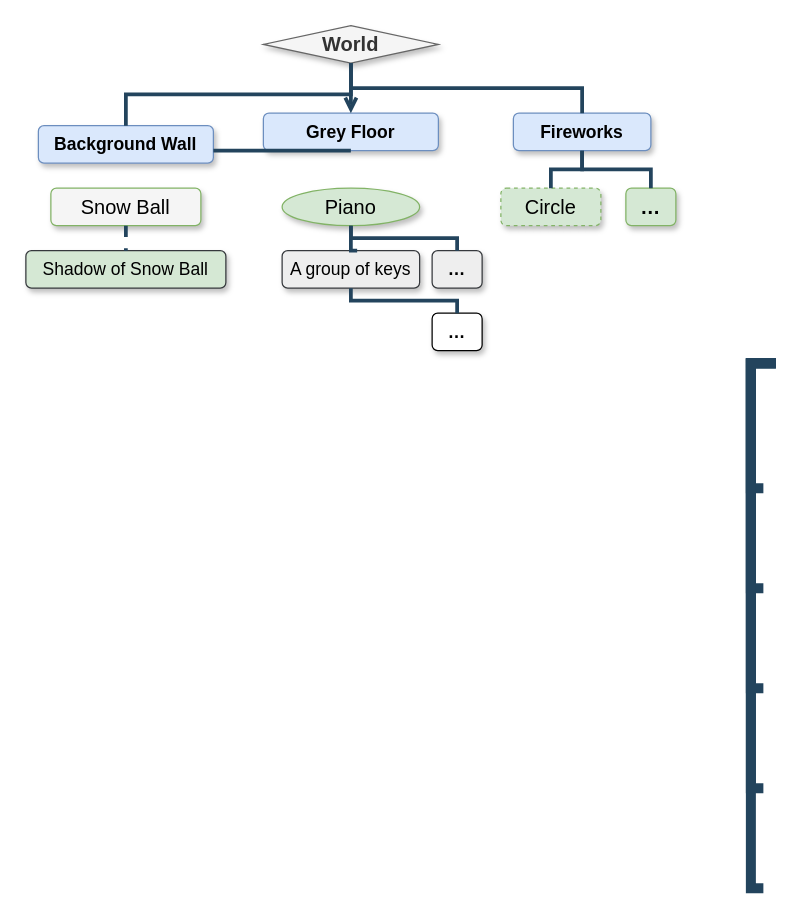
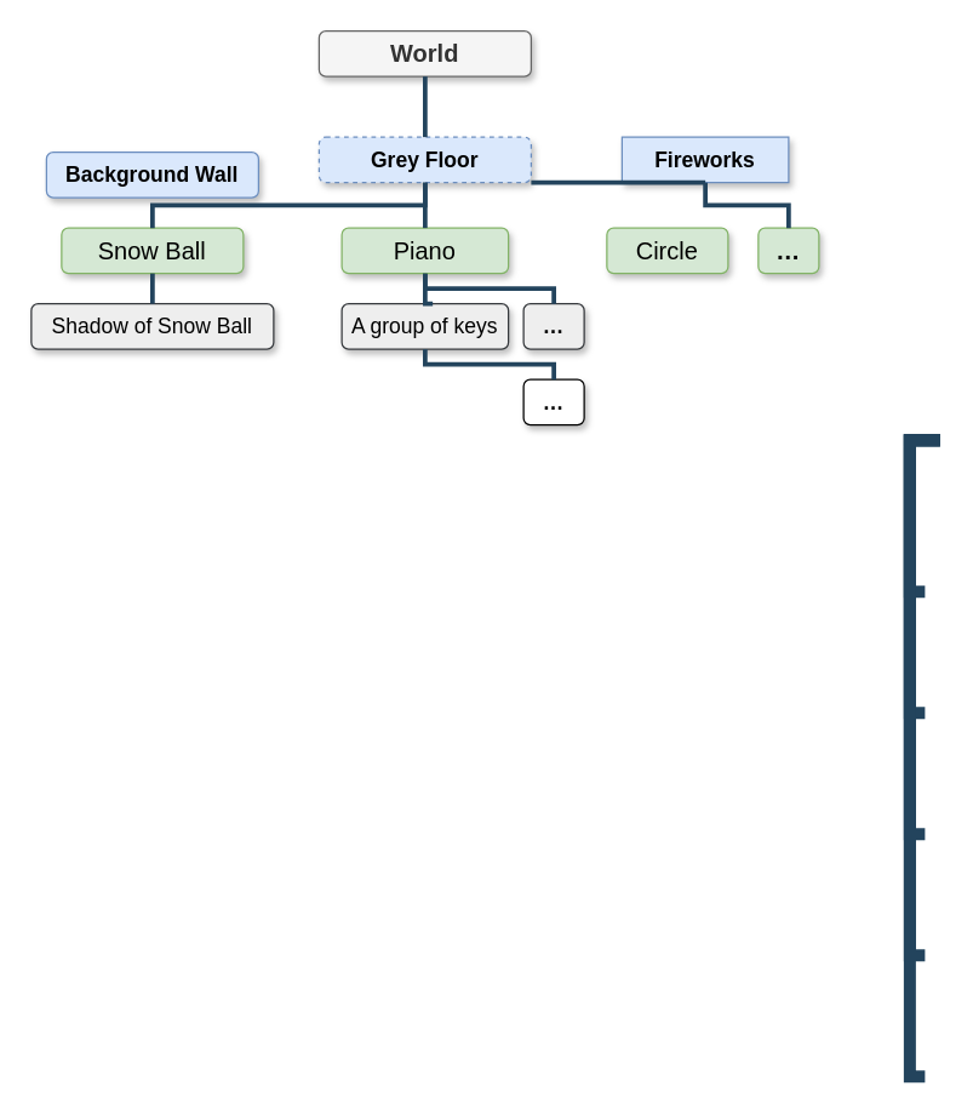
  <mxCell id="0" />
  <mxCell id="1" parent="0" />
- <mxCell id="2" value="World" style="rhombus;whiteSpace=wrap;shadow=1;fontStyle=1;fontSize=16;fillColor=#f5f5f5;strokeColor=#666666;fontColor=#333333;" parent="1" vertex="1"><mxGeometry x="210" y="20" width="140" height="30" as="geometry" /></mxCell>
- <mxCell id="3" value="Grey Floor" style="whiteSpace=wrap;rounded=1;fillColor=#dae8fc;strokeColor=#6c8ebf;shadow=1;fontStyle=1;fontSize=14" parent="1" vertex="1"><mxGeometry x="210" y="90" width="140" height="30" as="geometry" /></mxCell>
+ <mxCell id="2" value="World" style="whiteSpace=wrap;rounded=1;shadow=1;fontStyle=1;fontSize=16;fillColor=#f5f5f5;strokeColor=#666666;fontColor=#333333;" parent="1" vertex="1"><mxGeometry x="210" y="20" width="140" height="30" as="geometry" /></mxCell>
+ <mxCell id="3" value="Grey Floor" style="whiteSpace=wrap;rounded=1;fillColor=#dae8fc;strokeColor=#6c8ebf;shadow=1;fontStyle=1;fontSize=14;dashed=1;" parent="1" vertex="1"><mxGeometry x="210" y="90" width="140" height="30" as="geometry" /></mxCell>
  <mxCell id="4" value="Background Wall" style="whiteSpace=wrap;rounded=1;fillColor=#dae8fc;strokeColor=#6c8ebf;shadow=1;fontStyle=1;fontSize=14" parent="1" vertex="1"><mxGeometry x="30" y="100" width="140" height="30" as="geometry" /></mxCell>
- <mxCell id="5" value="Piano" style="ellipse;whiteSpace=wrap;fillColor=#d5e8d4;strokeColor=#82b366;shadow=1;fontSize=16;" parent="1" vertex="1"><mxGeometry x="225" y="150" width="110" height="30" as="geometry" /></mxCell>
- <mxCell id="6" value="Snow Ball" style="whiteSpace=wrap;rounded=1;fillColor=#f5f5f5;strokeColor=#82b366;shadow=1;fontSize=16;" parent="1" vertex="1"><mxGeometry x="40" y="150" width="120" height="30" as="geometry" /></mxCell>
+ <mxCell id="5" value="Piano" style="whiteSpace=wrap;rounded=1;fillColor=#d5e8d4;strokeColor=#82b366;shadow=1;fontSize=16;" parent="1" vertex="1"><mxGeometry x="225" y="150" width="110" height="30" as="geometry" /></mxCell>
+ <mxCell id="6" value="Snow Ball" style="whiteSpace=wrap;rounded=1;fillColor=#d5e8d4;strokeColor=#82b366;shadow=1;fontSize=16;" parent="1" vertex="1"><mxGeometry x="40" y="150" width="120" height="30" as="geometry" /></mxCell>
  <mxCell id="7" value="A group of keys" style="whiteSpace=wrap;rounded=1;fillColor=#eeeeee;strokeColor=#36393d;shadow=1;fontStyle=0;fontSize=14;" parent="1" vertex="1"><mxGeometry x="225" y="200" width="110" height="30" as="geometry" /></mxCell>
- <mxCell id="9" value="" style="edgeStyle=elbowEdgeStyle;elbow=vertical;rounded=0;fontColor=#000000;endArrow=none;endFill=0;strokeWidth=3;strokeColor=#23445D;exitX=0.5;exitY=1;exitDx=0;exitDy=0;" parent="1" source="3" target="4" edge="1"><mxGeometry width="100" height="100" relative="1" as="geometry"><mxPoint x="100" y="130" as="sourcePoint" /><mxPoint x="270" y="140" as="targetPoint" /></mxGeometry></mxCell>
+ <mxCell id="8" value="" style="edgeStyle=elbowEdgeStyle;elbow=vertical;rounded=0;fontColor=#000000;endArrow=none;endFill=0;strokeWidth=3;strokeColor=#23445D;" parent="1" source="3" target="5" edge="1"><mxGeometry width="100" height="100" relative="1" as="geometry"><mxPoint x="-170" y="250" as="sourcePoint" /><mxPoint x="-70" y="150" as="targetPoint" /><Array as="points"><mxPoint x="280" y="160" /></Array></mxGeometry></mxCell>
+ <mxCell id="9" value="" style="edgeStyle=elbowEdgeStyle;elbow=vertical;rounded=0;fontColor=#000000;endArrow=none;endFill=0;strokeWidth=3;strokeColor=#23445D;exitX=0.5;exitY=1;exitDx=0;exitDy=0;entryX=0.5;entryY=0;entryDx=0;entryDy=0;" parent="1" source="3" target="6" edge="1"><mxGeometry width="100" height="100" relative="1" as="geometry"><mxPoint x="100" y="130" as="sourcePoint" /><mxPoint x="270" y="140" as="targetPoint" /></mxGeometry></mxCell>
  <mxCell id="10" value="" style="edgeStyle=elbowEdgeStyle;elbow=horizontal;rounded=0;fontColor=#000000;endArrow=none;endFill=0;strokeWidth=8;strokeColor=#23445D;" parent="1" edge="1"><mxGeometry width="100" height="100" relative="1" as="geometry"><mxPoint x="620" y="290" as="sourcePoint" /><mxPoint x="610" y="390" as="targetPoint" /><Array as="points"><mxPoint x="600" y="340" /></Array></mxGeometry></mxCell>
  <mxCell id="11" value="" style="edgeStyle=elbowEdgeStyle;elbow=horizontal;rounded=0;fontColor=#000000;endArrow=none;endFill=0;strokeWidth=8;strokeColor=#23445D;" parent="1" edge="1"><mxGeometry width="100" height="100" relative="1" as="geometry"><mxPoint x="620" y="290" as="sourcePoint" /><mxPoint x="610" y="470" as="targetPoint" /><Array as="points"><mxPoint x="600" y="380" /></Array></mxGeometry></mxCell>
  <mxCell id="12" value="" style="edgeStyle=elbowEdgeStyle;elbow=horizontal;rounded=0;fontColor=#000000;endArrow=none;endFill=0;strokeWidth=8;strokeColor=#23445D;" parent="1" edge="1"><mxGeometry width="100" height="100" relative="1" as="geometry"><mxPoint x="620" y="290" as="sourcePoint" /><mxPoint x="610" y="710" as="targetPoint" /><Array as="points"><mxPoint x="600" y="510" /></Array></mxGeometry></mxCell>
  <mxCell id="13" value="" style="edgeStyle=elbowEdgeStyle;elbow=horizontal;rounded=0;fontColor=#000000;endArrow=none;endFill=0;strokeWidth=8;strokeColor=#23445D;" parent="1" edge="1"><mxGeometry width="100" height="100" relative="1" as="geometry"><mxPoint x="620" y="290" as="sourcePoint" /><mxPoint x="610" y="630" as="targetPoint" /><Array as="points"><mxPoint x="600" y="460" /></Array></mxGeometry></mxCell>
  <mxCell id="14" value="" style="edgeStyle=elbowEdgeStyle;elbow=horizontal;rounded=0;fontColor=#000000;endArrow=none;endFill=0;strokeWidth=8;strokeColor=#23445D;" parent="1" edge="1"><mxGeometry width="100" height="100" relative="1" as="geometry"><mxPoint x="620" y="290" as="sourcePoint" /><mxPoint x="610" y="550" as="targetPoint" /><Array as="points"><mxPoint x="600" y="430" /></Array></mxGeometry></mxCell>
- <mxCell id="15" value="" style="edgeStyle=elbowEdgeStyle;elbow=vertical;rounded=0;fontColor=#000000;endArrow=open;endFill=0;strokeWidth=3;strokeColor=#23445D;exitX=0.5;exitY=1;exitDx=0;exitDy=0;entryX=0.5;entryY=0;entryDx=0;entryDy=0;" parent="1" source="2" target="3" edge="1"><mxGeometry width="100" height="100" relative="1" as="geometry"><mxPoint x="220" y="60" as="sourcePoint" /><mxPoint x="100" y="80" as="targetPoint" /></mxGeometry></mxCell>
- <mxCell id="16" value="" style="edgeStyle=elbowEdgeStyle;elbow=vertical;rounded=0;fontColor=#000000;endArrow=none;endFill=0;strokeWidth=3;strokeColor=#23445D;entryX=0.5;entryY=0;entryDx=0;entryDy=0;exitX=0.5;exitY=1;exitDx=0;exitDy=0;" parent="1" source="2" target="4" edge="1"><mxGeometry width="100" height="100" relative="1" as="geometry"><mxPoint x="240" y="60" as="sourcePoint" /><mxPoint x="460" y="10" as="targetPoint" /></mxGeometry></mxCell>
- <mxCell id="17" value="Fireworks" style="whiteSpace=wrap;rounded=1;fillColor=#dae8fc;strokeColor=#6c8ebf;shadow=1;fontStyle=1;fontSize=14" vertex="1" parent="1"><mxGeometry x="410" y="90" width="110" height="30" as="geometry" /></mxCell>
- <mxCell id="18" value="" style="edgeStyle=elbowEdgeStyle;elbow=vertical;rounded=0;fontColor=#000000;endArrow=none;endFill=0;strokeWidth=3;strokeColor=#23445D;exitX=0.5;exitY=1;exitDx=0;exitDy=0;entryX=0.5;entryY=0;entryDx=0;entryDy=0;" edge="1" parent="1" source="2" target="17"><mxGeometry width="100" height="100" relative="1" as="geometry"><mxPoint x="250" y="40" as="sourcePoint" /><mxPoint x="467" y="60" as="targetPoint" /></mxGeometry></mxCell>
- <mxCell id="19" value="Shadow of Snow Ball" style="whiteSpace=wrap;rounded=1;fillColor=#d5e8d4;strokeColor=#36393d;shadow=1;fontStyle=0;fontSize=14;" vertex="1" parent="1"><mxGeometry x="20" y="200" width="160" height="30" as="geometry" /></mxCell>
+ <mxCell id="15" value="" style="edgeStyle=elbowEdgeStyle;elbow=vertical;rounded=0;fontColor=#000000;endArrow=none;endFill=0;strokeWidth=3;strokeColor=#23445D;exitX=0.5;exitY=1;exitDx=0;exitDy=0;entryX=0.5;entryY=0;entryDx=0;entryDy=0;" parent="1" source="2" target="3" edge="1"><mxGeometry width="100" height="100" relative="1" as="geometry"><mxPoint x="220" y="60" as="sourcePoint" /><mxPoint x="100" y="80" as="targetPoint" /></mxGeometry></mxCell>
+ <mxCell id="17" value="Fireworks" style="whiteSpace=wrap;fillColor=#dae8fc;strokeColor=#6c8ebf;shadow=1;fontStyle=1;fontSize=14;rounded=0;" vertex="1" parent="1"><mxGeometry x="410" y="90" width="110" height="30" as="geometry" /></mxCell>
+ <mxCell id="19" value="Shadow of Snow Ball" style="whiteSpace=wrap;rounded=1;fillColor=#eeeeee;strokeColor=#36393d;shadow=1;fontStyle=0;fontSize=14;" vertex="1" parent="1"><mxGeometry x="20" y="200" width="160" height="30" as="geometry" /></mxCell>
  <mxCell id="20" value="…" style="whiteSpace=wrap;rounded=1;fillColor=#eeeeee;strokeColor=#36393d;shadow=1;fontStyle=1;fontSize=14;" vertex="1" parent="1"><mxGeometry x="345" y="200" width="40" height="30" as="geometry" /></mxCell>
  <mxCell id="21" value="…" style="whiteSpace=wrap;rounded=1;shadow=1;fontStyle=1;fontSize=14;" vertex="1" parent="1"><mxGeometry x="345" y="250" width="40" height="30" as="geometry" /></mxCell>
  <mxCell id="22" value="" style="edgeStyle=elbowEdgeStyle;elbow=vertical;rounded=0;fontColor=#000000;endArrow=none;endFill=0;strokeWidth=3;strokeColor=#23445D;" edge="1" parent="1" source="5"><mxGeometry width="100" height="100" relative="1" as="geometry"><mxPoint x="355" y="343" as="sourcePoint" /><mxPoint x="285" y="200" as="targetPoint" /><Array as="points"><mxPoint x="280" y="200" /></Array></mxGeometry></mxCell>
  <mxCell id="23" value="" style="edgeStyle=elbowEdgeStyle;elbow=vertical;rounded=0;fontColor=#000000;endArrow=none;endFill=0;strokeWidth=3;strokeColor=#23445D;exitX=0.5;exitY=1;exitDx=0;exitDy=0;entryX=0.5;entryY=0;entryDx=0;entryDy=0;" edge="1" parent="1" source="5" target="20"><mxGeometry width="100" height="100" relative="1" as="geometry"><mxPoint x="400" y="370" as="sourcePoint" /><mxPoint x="410" y="200" as="targetPoint" /></mxGeometry></mxCell>
  <mxCell id="24" value="" style="edgeStyle=elbowEdgeStyle;elbow=vertical;rounded=0;fontColor=#000000;endArrow=none;endFill=0;strokeWidth=3;strokeColor=#23445D;exitX=0.5;exitY=1;exitDx=0;exitDy=0;" edge="1" parent="1" source="7" target="21"><mxGeometry width="100" height="100" relative="1" as="geometry"><mxPoint x="290" y="330" as="sourcePoint" /><mxPoint x="375" y="350" as="targetPoint" /></mxGeometry></mxCell>
- <mxCell id="25" value="" style="edgeStyle=elbowEdgeStyle;elbow=vertical;rounded=0;fontColor=#000000;endArrow=none;endFill=0;strokeWidth=3;strokeColor=#23445D;exitX=0.5;exitY=1;exitDx=0;exitDy=0;entryX=0.5;entryY=0;entryDx=0;entryDy=0;dashed=1;" edge="1" parent="1" source="6" target="19"><mxGeometry width="100" height="100" relative="1" as="geometry"><mxPoint x="40" y="310" as="sourcePoint" /><mxPoint x="120" y="190" as="targetPoint" /></mxGeometry></mxCell>
- <mxCell id="26" value="Circle" style="whiteSpace=wrap;rounded=1;fillColor=#d5e8d4;strokeColor=#82b366;shadow=1;fontSize=16;dashed=1;" vertex="1" parent="1"><mxGeometry x="400" y="150" width="80" height="30" as="geometry" /></mxCell>
+ <mxCell id="25" value="" style="edgeStyle=elbowEdgeStyle;elbow=vertical;rounded=0;fontColor=#000000;endArrow=none;endFill=0;strokeWidth=3;strokeColor=#23445D;exitX=0.5;exitY=1;exitDx=0;exitDy=0;entryX=0.5;entryY=0;entryDx=0;entryDy=0;" edge="1" parent="1" source="6" target="19"><mxGeometry width="100" height="100" relative="1" as="geometry"><mxPoint x="40" y="310" as="sourcePoint" /><mxPoint x="120" y="190" as="targetPoint" /></mxGeometry></mxCell>
+ <mxCell id="26" value="Circle" style="whiteSpace=wrap;rounded=1;fillColor=#d5e8d4;strokeColor=#82b366;shadow=1;fontSize=16;" vertex="1" parent="1"><mxGeometry x="400" y="150" width="80" height="30" as="geometry" /></mxCell>
  <mxCell id="27" value="…" style="whiteSpace=wrap;rounded=1;fillColor=#d5e8d4;strokeColor=#82b366;shadow=1;fontSize=16;fontStyle=1" vertex="1" parent="1"><mxGeometry x="500" y="150" width="40" height="30" as="geometry" /></mxCell>
- <mxCell id="28" value="" style="edgeStyle=elbowEdgeStyle;elbow=vertical;rounded=0;fontColor=#000000;endArrow=none;endFill=0;strokeWidth=3;strokeColor=#23445D;exitX=0.5;exitY=1;exitDx=0;exitDy=0;entryX=0.5;entryY=0;entryDx=0;entryDy=0;" edge="1" parent="1" source="17" target="26"><mxGeometry width="100" height="100" relative="1" as="geometry"><mxPoint x="370" y="120" as="sourcePoint" /><mxPoint x="560" y="150" as="targetPoint" /></mxGeometry></mxCell>
+ <mxCell id="28" value="" style="edgeStyle=elbowEdgeStyle;elbow=vertical;rounded=0;fontColor=#000000;endArrow=none;endFill=0;strokeWidth=3;strokeColor=#23445D;exitX=0.5;exitY=1;exitDx=0;exitDy=0;" edge="1" parent="1" source="17" target="3"><mxGeometry width="100" height="100" relative="1" as="geometry"><mxPoint x="370" y="120" as="sourcePoint" /><mxPoint x="560" y="150" as="targetPoint" /></mxGeometry></mxCell>
  <mxCell id="29" value="" style="edgeStyle=elbowEdgeStyle;elbow=vertical;rounded=0;fontColor=#000000;endArrow=none;endFill=0;strokeWidth=3;strokeColor=#23445D;exitX=0.5;exitY=1;exitDx=0;exitDy=0;entryX=0.5;entryY=0;entryDx=0;entryDy=0;" edge="1" parent="1" source="17" target="27"><mxGeometry width="100" height="100" relative="1" as="geometry"><mxPoint x="475" y="130" as="sourcePoint" /><mxPoint x="450" y="160" as="targetPoint" /></mxGeometry></mxCell>
